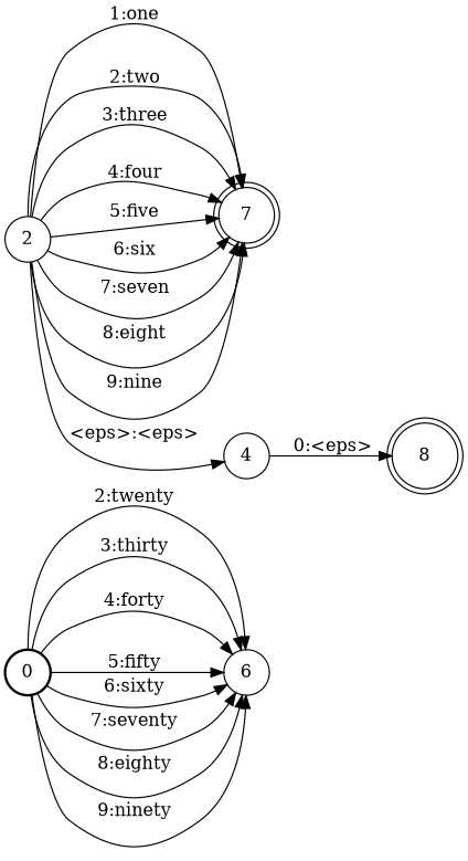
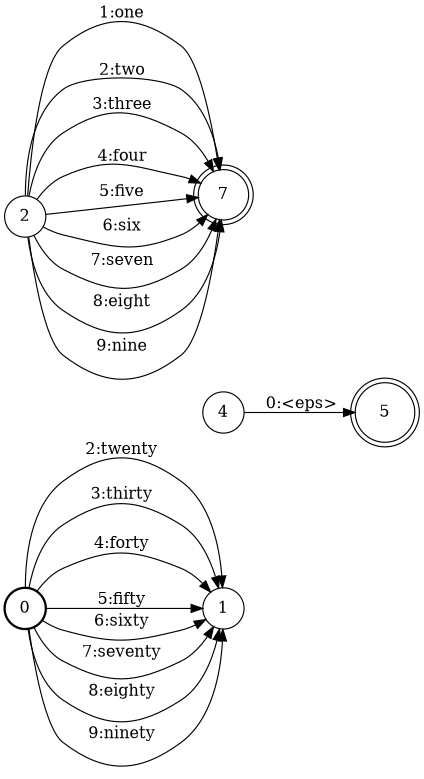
  digraph {
    nodesep=0.25
    rankdir=LR
    ranksep=0.4
    node [fontsize=14 shape=circle style=solid]
    edge [fontsize=14]
    n1 [label=0 style=bold]
-   n2 [label=6]
+   n2 [label=1]
    n3 [label=2]
    n4 [label=7 shape=doublecircle]
    n5 [label=4]
-   n6 [label=8 shape=doublecircle]
+   n6 [label=5 shape=doublecircle]
    n1 -> n2 [label="2:twenty"]
    n1 -> n2 [label="3:thirty"]
    n1 -> n2 [label="4:forty"]
    n1 -> n2 [label="5:fifty"]
    n1 -> n2 [label="6:sixty"]
    n1 -> n2 [label="7:seventy"]
    n1 -> n2 [label="8:eighty"]
    n1 -> n2 [label="9:ninety"]
    n3 -> n4 [label="1:one"]
    n3 -> n4 [label="2:two"]
    n3 -> n4 [label="3:three"]
    n3 -> n4 [label="4:four"]
    n3 -> n4 [label="5:five"]
    n3 -> n4 [label="6:six"]
    n3 -> n4 [label="7:seven"]
    n3 -> n4 [label="8:eight"]
    n3 -> n4 [label="9:nine"]
-   n3 -> n5 [label="<eps>:<eps>"]
    n5 -> n6 [label="0:<eps>"]
  }
